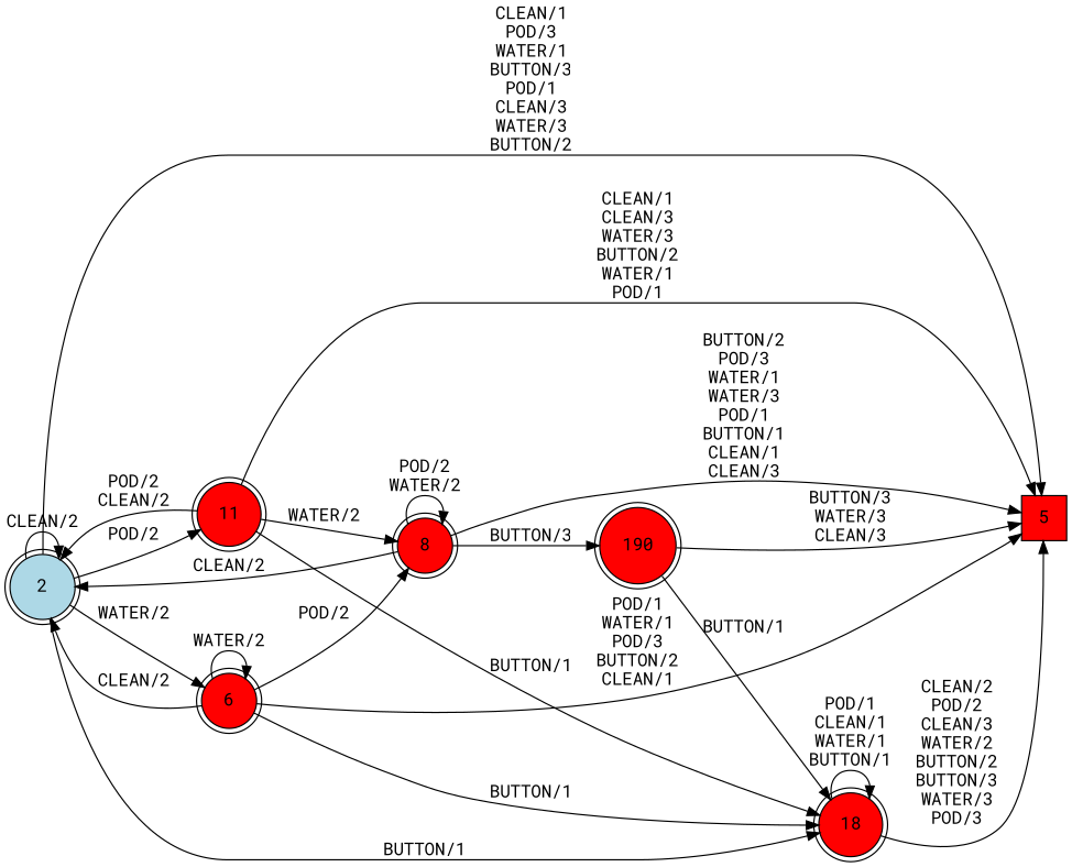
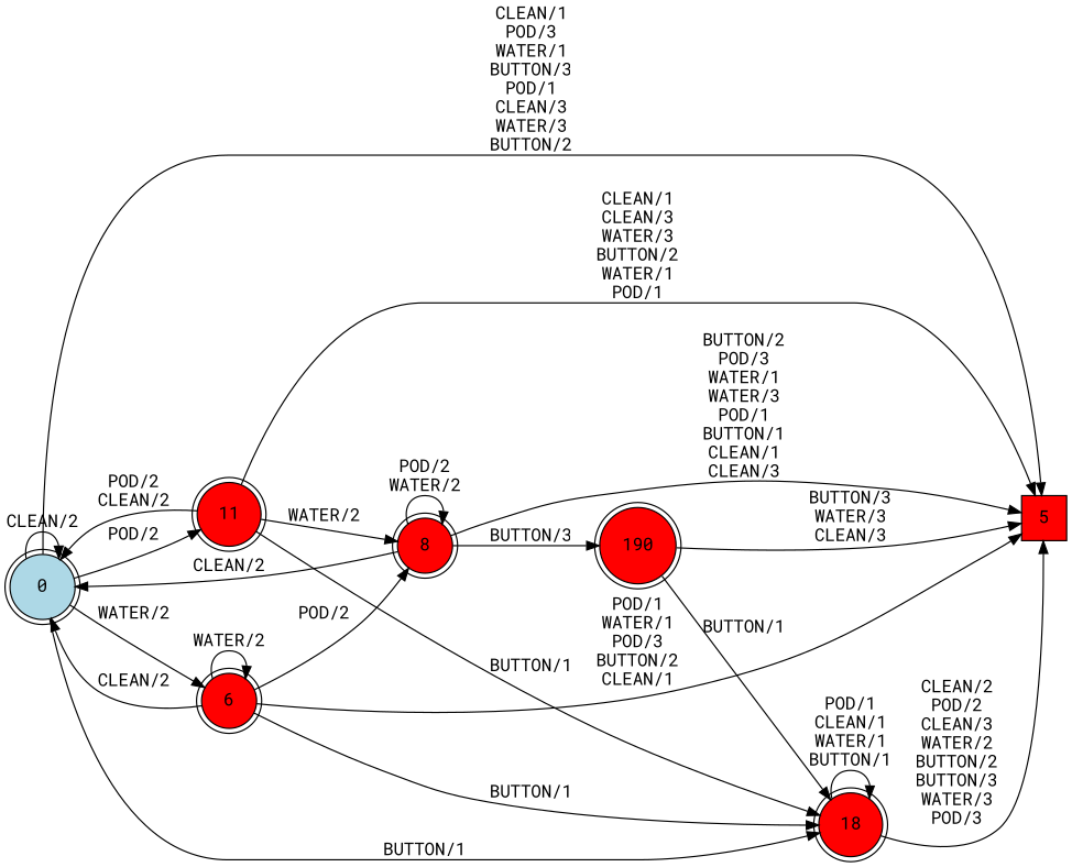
  digraph {
    rankdir=LR
    fontname="Roboto Mono"
    node [fillcolor=red shape=doublecircle style=filled fontname="Roboto Mono"]
    edge [fontname="Roboto Mono"]
-   0 [fillcolor=lightblue isInitial=True label=2]
+   0 [fillcolor=lightblue isInitial=True]
    5 [shape=square]
    6
    11
    18
    8
    190
    0 -> 0 [label="CLEAN/2"]
    0 -> 5 [label="CLEAN/1\nPOD/3\nWATER/1\nBUTTON/3\nPOD/1\nCLEAN/3\nWATER/3\nBUTTON/2"]
    0 -> 6 [label="WATER/2"]
    0 -> 11 [label="POD/2"]
    0 -> 18 [label="BUTTON/1"]
    6 -> 0 [label="CLEAN/2"]
    6 -> 5 [label="POD/1\nWATER/1\nPOD/3\nBUTTON/2\nCLEAN/1"]
    6 -> 6 [label="WATER/2"]
    6 -> 18 [label="BUTTON/1"]
    6 -> 8 [label="POD/2"]
    11 -> 0 [label="POD/2\nCLEAN/2"]
    11 -> 5 [label="CLEAN/1\nCLEAN/3\nWATER/3\nBUTTON/2\nWATER/1\nPOD/1"]
    11 -> 18 [label="BUTTON/1"]
    11 -> 8 [label="WATER/2"]
    18 -> 5 [label="CLEAN/2\nPOD/2\nCLEAN/3\nWATER/2\nBUTTON/2\nBUTTON/3\nWATER/3\nPOD/3"]
    18 -> 18 [label="POD/1\nCLEAN/1\nWATER/1\nBUTTON/1"]
    8 -> 0 [label="CLEAN/2"]
    8 -> 5 [label="BUTTON/2\nPOD/3\nWATER/1\nWATER/3\nPOD/1\nBUTTON/1\nCLEAN/1\nCLEAN/3"]
    8 -> 8 [label="POD/2\nWATER/2"]
    8 -> 190 [label="BUTTON/3"]
    190 -> 5 [label="BUTTON/3\nWATER/3\nCLEAN/3"]
    190 -> 18 [label="BUTTON/1"]
  }
